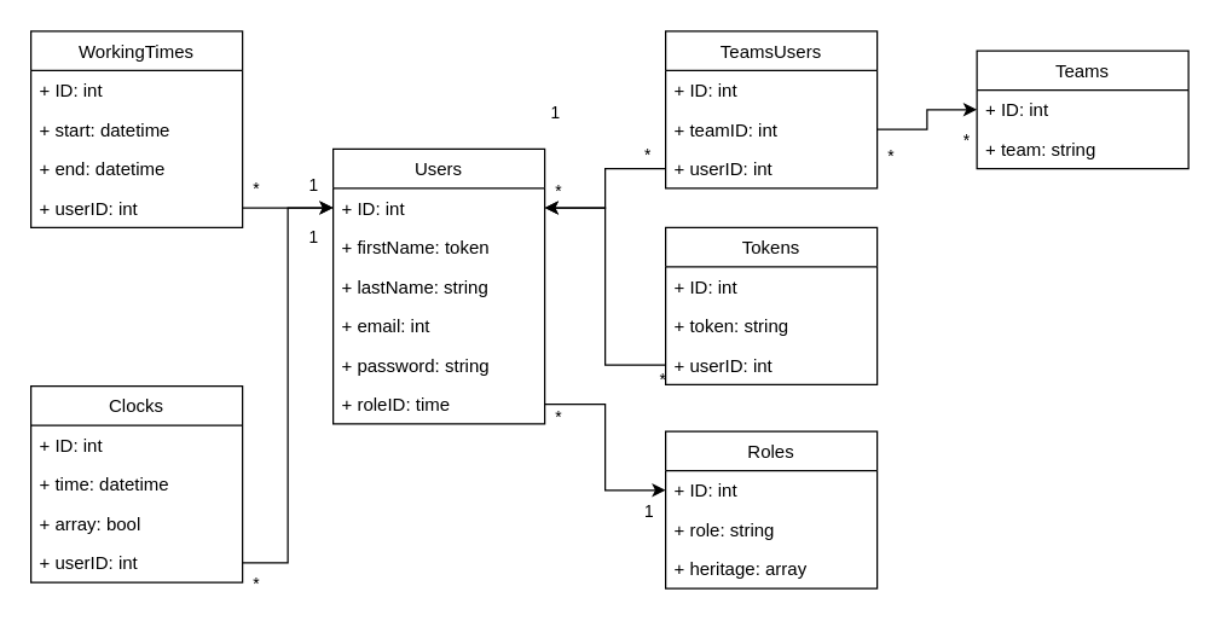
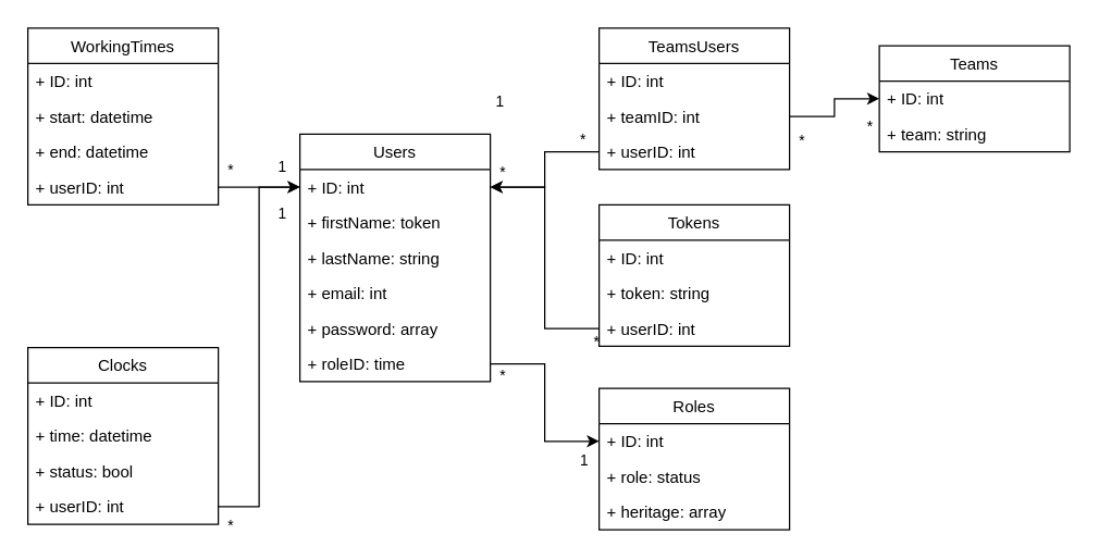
  <mxCell id="0" />
  <mxCell id="1" parent="0" />
  <mxCell id="2" style="edgeStyle=orthogonalEdgeStyle;rounded=0;orthogonalLoop=1;jettySize=auto;html=1;" parent="1" source="21" target="23" edge="1"><mxGeometry relative="1" as="geometry" /></mxCell>
  <mxCell id="3" value="*" style="edgeLabel;html=1;align=center;verticalAlign=middle;resizable=0;points=[];" parent="2" vertex="1" connectable="0"><mxGeometry x="-0.256" y="-1" relative="1" as="geometry"><mxPoint x="-14" y="-14" as="offset" /></mxGeometry></mxCell>
  <mxCell id="4" value="1" style="edgeLabel;html=1;align=center;verticalAlign=middle;resizable=0;points=[];" parent="2" vertex="1" connectable="0"><mxGeometry x="-0.283" relative="1" as="geometry"><mxPoint x="24.5" y="-16" as="offset" /></mxGeometry></mxCell>
  <mxCell id="5" style="edgeStyle=orthogonalEdgeStyle;rounded=0;orthogonalLoop=1;jettySize=auto;html=1;" parent="1" source="40" target="23" edge="1"><mxGeometry relative="1" as="geometry" /></mxCell>
  <mxCell id="6" value="*" style="edgeLabel;html=1;align=center;verticalAlign=middle;resizable=0;points=[];" parent="5" vertex="1" connectable="0"><mxGeometry x="-0.954" y="-2" relative="1" as="geometry"><mxPoint x="1" y="11" as="offset" /></mxGeometry></mxCell>
  <mxCell id="7" value="1" style="edgeLabel;html=1;align=center;verticalAlign=middle;resizable=0;points=[];" parent="5" vertex="1" connectable="0"><mxGeometry x="0.366" relative="1" as="geometry"><mxPoint x="16" y="-45" as="offset" /></mxGeometry></mxCell>
  <mxCell id="8" style="edgeStyle=orthogonalEdgeStyle;rounded=0;orthogonalLoop=1;jettySize=auto;html=1;" parent="1" source="31" target="34" edge="1"><mxGeometry relative="1" as="geometry" /></mxCell>
  <mxCell id="9" value="*" style="edgeLabel;html=1;align=center;verticalAlign=middle;resizable=0;points=[];" parent="8" vertex="1" connectable="0"><mxGeometry x="-0.242" relative="1" as="geometry"><mxPoint x="-22" y="17" as="offset" /></mxGeometry></mxCell>
  <mxCell id="10" value="*" style="edgeLabel;html=1;align=center;verticalAlign=middle;resizable=0;points=[];" parent="8" vertex="1" connectable="0"><mxGeometry x="0.388" y="1" relative="1" as="geometry"><mxPoint x="16.33" y="21" as="offset" /></mxGeometry></mxCell>
  <mxCell id="11" style="edgeStyle=orthogonalEdgeStyle;rounded=0;orthogonalLoop=1;jettySize=auto;html=1;" parent="1" source="32" target="23" edge="1"><mxGeometry relative="1" as="geometry" /></mxCell>
  <mxCell id="12" value="*" style="edgeLabel;html=1;align=center;verticalAlign=middle;resizable=0;points=[];" parent="11" vertex="1" connectable="0"><mxGeometry x="0.674" y="1" relative="1" as="geometry"><mxPoint x="-9" y="-13" as="offset" /></mxGeometry></mxCell>
  <mxCell id="13" value="*" style="edgeLabel;html=1;align=center;verticalAlign=middle;resizable=0;points=[];" parent="11" vertex="1" connectable="0"><mxGeometry x="-0.63" y="1" relative="1" as="geometry"><mxPoint x="7.33" y="-11" as="offset" /></mxGeometry></mxCell>
  <mxCell id="14" style="edgeStyle=orthogonalEdgeStyle;rounded=0;jumpStyle=arc;orthogonalLoop=1;jettySize=auto;html=1;" parent="1" source="48" target="23" edge="1"><mxGeometry relative="1" as="geometry" /></mxCell>
  <mxCell id="15" value="1" style="edgeLabel;html=1;align=center;verticalAlign=middle;resizable=0;points=[];" parent="14" vertex="1" connectable="0"><mxGeometry x="-0.397" y="-2" relative="1" as="geometry"><mxPoint x="-36" y="-153" as="offset" /></mxGeometry></mxCell>
  <mxCell id="16" value="*" style="edgeLabel;html=1;align=center;verticalAlign=middle;resizable=0;points=[];" parent="14" vertex="1" connectable="0"><mxGeometry x="-0.754" y="-22" relative="1" as="geometry"><mxPoint x="20" y="31" as="offset" /></mxGeometry></mxCell>
  <mxCell id="17" value="WorkingTimes" style="swimlane;fontStyle=0;childLayout=stackLayout;horizontal=1;startSize=26;fillColor=none;horizontalStack=0;resizeParent=1;resizeParentMax=0;resizeLast=0;collapsible=1;marginBottom=0;" parent="1" vertex="1"><mxGeometry x="20" y="20" width="140" height="130" as="geometry" /></mxCell>
  <mxCell id="18" value="+ ID: int" style="text;strokeColor=none;fillColor=none;align=left;verticalAlign=top;spacingLeft=4;spacingRight=4;overflow=hidden;rotatable=0;points=[[0,0.5],[1,0.5]];portConstraint=eastwest;" parent="17" vertex="1"><mxGeometry y="26" width="140" height="26" as="geometry" /></mxCell>
  <mxCell id="19" value="+ start: datetime" style="text;strokeColor=none;fillColor=none;align=left;verticalAlign=top;spacingLeft=4;spacingRight=4;overflow=hidden;rotatable=0;points=[[0,0.5],[1,0.5]];portConstraint=eastwest;" parent="17" vertex="1"><mxGeometry y="52" width="140" height="26" as="geometry" /></mxCell>
  <mxCell id="20" value="+ end: datetime" style="text;strokeColor=none;fillColor=none;align=left;verticalAlign=top;spacingLeft=4;spacingRight=4;overflow=hidden;rotatable=0;points=[[0,0.5],[1,0.5]];portConstraint=eastwest;" parent="17" vertex="1"><mxGeometry y="78" width="140" height="26" as="geometry" /></mxCell>
  <mxCell id="21" value="+ userID: int" style="text;strokeColor=none;fillColor=none;align=left;verticalAlign=top;spacingLeft=4;spacingRight=4;overflow=hidden;rotatable=0;points=[[0,0.5],[1,0.5]];portConstraint=eastwest;" parent="17" vertex="1"><mxGeometry y="104" width="140" height="26" as="geometry" /></mxCell>
  <mxCell id="22" value="Users" style="swimlane;fontStyle=0;childLayout=stackLayout;horizontal=1;startSize=26;fillColor=none;horizontalStack=0;resizeParent=1;resizeParentMax=0;resizeLast=0;collapsible=1;marginBottom=0;" parent="1" vertex="1"><mxGeometry x="220" y="98" width="140" height="182" as="geometry" /></mxCell>
  <mxCell id="23" value="+ ID: int" style="text;strokeColor=none;fillColor=none;align=left;verticalAlign=top;spacingLeft=4;spacingRight=4;overflow=hidden;rotatable=0;points=[[0,0.5],[1,0.5]];portConstraint=eastwest;" parent="22" vertex="1"><mxGeometry y="26" width="140" height="26" as="geometry" /></mxCell>
  <mxCell id="24" value="+ firstName: token" style="text;strokeColor=none;fillColor=none;align=left;verticalAlign=top;spacingLeft=4;spacingRight=4;overflow=hidden;rotatable=0;points=[[0,0.5],[1,0.5]];portConstraint=eastwest;" parent="22" vertex="1"><mxGeometry y="52" width="140" height="26" as="geometry" /></mxCell>
  <mxCell id="25" value="+ lastName: string" style="text;strokeColor=none;fillColor=none;align=left;verticalAlign=top;spacingLeft=4;spacingRight=4;overflow=hidden;rotatable=0;points=[[0,0.5],[1,0.5]];portConstraint=eastwest;" parent="22" vertex="1"><mxGeometry y="78" width="140" height="26" as="geometry" /></mxCell>
  <mxCell id="26" value="+ email: int" style="text;strokeColor=none;fillColor=none;align=left;verticalAlign=top;spacingLeft=4;spacingRight=4;overflow=hidden;rotatable=0;points=[[0,0.5],[1,0.5]];portConstraint=eastwest;" parent="22" vertex="1"><mxGeometry y="104" width="140" height="26" as="geometry" /></mxCell>
- <mxCell id="27" value="+ password: string" style="text;strokeColor=none;fillColor=none;align=left;verticalAlign=top;spacingLeft=4;spacingRight=4;overflow=hidden;rotatable=0;points=[[0,0.5],[1,0.5]];portConstraint=eastwest;" parent="22" vertex="1"><mxGeometry y="130" width="140" height="26" as="geometry" /></mxCell>
+ <mxCell id="27" value="+ password: array" style="text;strokeColor=none;fillColor=none;align=left;verticalAlign=top;spacingLeft=4;spacingRight=4;overflow=hidden;rotatable=0;points=[[0,0.5],[1,0.5]];portConstraint=eastwest;" parent="22" vertex="1"><mxGeometry y="130" width="140" height="26" as="geometry" /></mxCell>
  <mxCell id="28" value="+ roleID: time" style="text;strokeColor=none;fillColor=none;align=left;verticalAlign=top;spacingLeft=4;spacingRight=4;overflow=hidden;rotatable=0;points=[[0,0.5],[1,0.5]];portConstraint=eastwest;" parent="22" vertex="1"><mxGeometry y="156" width="140" height="26" as="geometry" /></mxCell>
  <mxCell id="29" value="TeamsUsers" style="swimlane;fontStyle=0;childLayout=stackLayout;horizontal=1;startSize=26;fillColor=none;horizontalStack=0;resizeParent=1;resizeParentMax=0;resizeLast=0;collapsible=1;marginBottom=0;" parent="1" vertex="1"><mxGeometry x="440" y="20" width="140" height="104" as="geometry" /></mxCell>
  <mxCell id="30" value="+ ID: int" style="text;strokeColor=none;fillColor=none;align=left;verticalAlign=top;spacingLeft=4;spacingRight=4;overflow=hidden;rotatable=0;points=[[0,0.5],[1,0.5]];portConstraint=eastwest;" parent="29" vertex="1"><mxGeometry y="26" width="140" height="26" as="geometry" /></mxCell>
  <mxCell id="31" value="+ teamID: int" style="text;strokeColor=none;fillColor=none;align=left;verticalAlign=top;spacingLeft=4;spacingRight=4;overflow=hidden;rotatable=0;points=[[0,0.5],[1,0.5]];portConstraint=eastwest;" parent="29" vertex="1"><mxGeometry y="52" width="140" height="26" as="geometry" /></mxCell>
  <mxCell id="32" value="+ userID: int" style="text;strokeColor=none;fillColor=none;align=left;verticalAlign=top;spacingLeft=4;spacingRight=4;overflow=hidden;rotatable=0;points=[[0,0.5],[1,0.5]];portConstraint=eastwest;" parent="29" vertex="1"><mxGeometry y="78" width="140" height="26" as="geometry" /></mxCell>
  <mxCell id="33" value="Teams" style="swimlane;fontStyle=0;childLayout=stackLayout;horizontal=1;startSize=26;fillColor=none;horizontalStack=0;resizeParent=1;resizeParentMax=0;resizeLast=0;collapsible=1;marginBottom=0;" parent="1" vertex="1"><mxGeometry x="646" y="33" width="140" height="78" as="geometry" /></mxCell>
  <mxCell id="34" value="+ ID: int" style="text;strokeColor=none;fillColor=none;align=left;verticalAlign=top;spacingLeft=4;spacingRight=4;overflow=hidden;rotatable=0;points=[[0,0.5],[1,0.5]];portConstraint=eastwest;" parent="33" vertex="1"><mxGeometry y="26" width="140" height="26" as="geometry" /></mxCell>
  <mxCell id="35" value="+ team: string" style="text;strokeColor=none;fillColor=none;align=left;verticalAlign=top;spacingLeft=4;spacingRight=4;overflow=hidden;rotatable=0;points=[[0,0.5],[1,0.5]];portConstraint=eastwest;" parent="33" vertex="1"><mxGeometry y="52" width="140" height="26" as="geometry" /></mxCell>
  <mxCell id="36" value="Clocks" style="swimlane;fontStyle=0;childLayout=stackLayout;horizontal=1;startSize=26;fillColor=none;horizontalStack=0;resizeParent=1;resizeParentMax=0;resizeLast=0;collapsible=1;marginBottom=0;" parent="1" vertex="1"><mxGeometry x="20" y="255" width="140" height="130" as="geometry" /></mxCell>
  <mxCell id="37" value="+ ID: int" style="text;strokeColor=none;fillColor=none;align=left;verticalAlign=top;spacingLeft=4;spacingRight=4;overflow=hidden;rotatable=0;points=[[0,0.5],[1,0.5]];portConstraint=eastwest;" parent="36" vertex="1"><mxGeometry y="26" width="140" height="26" as="geometry" /></mxCell>
  <mxCell id="38" value="+ time: datetime" style="text;strokeColor=none;fillColor=none;align=left;verticalAlign=top;spacingLeft=4;spacingRight=4;overflow=hidden;rotatable=0;points=[[0,0.5],[1,0.5]];portConstraint=eastwest;" parent="36" vertex="1"><mxGeometry y="52" width="140" height="26" as="geometry" /></mxCell>
- <mxCell id="39" value="+ array: bool" style="text;strokeColor=none;fillColor=none;align=left;verticalAlign=top;spacingLeft=4;spacingRight=4;overflow=hidden;rotatable=0;points=[[0,0.5],[1,0.5]];portConstraint=eastwest;" parent="36" vertex="1"><mxGeometry y="78" width="140" height="26" as="geometry" /></mxCell>
+ <mxCell id="39" value="+ status: bool" style="text;strokeColor=none;fillColor=none;align=left;verticalAlign=top;spacingLeft=4;spacingRight=4;overflow=hidden;rotatable=0;points=[[0,0.5],[1,0.5]];portConstraint=eastwest;" parent="36" vertex="1"><mxGeometry y="78" width="140" height="26" as="geometry" /></mxCell>
  <mxCell id="40" value="+ userID: int" style="text;strokeColor=none;fillColor=none;align=left;verticalAlign=top;spacingLeft=4;spacingRight=4;overflow=hidden;rotatable=0;points=[[0,0.5],[1,0.5]];portConstraint=eastwest;" parent="36" vertex="1"><mxGeometry y="104" width="140" height="26" as="geometry" /></mxCell>
  <mxCell id="41" value="Roles" style="swimlane;fontStyle=0;childLayout=stackLayout;horizontal=1;startSize=26;fillColor=none;horizontalStack=0;resizeParent=1;resizeParentMax=0;resizeLast=0;collapsible=1;marginBottom=0;" vertex="1" parent="1"><mxGeometry x="440" y="285" width="140" height="104" as="geometry" /></mxCell>
  <mxCell id="42" value="+ ID: int" style="text;strokeColor=none;fillColor=none;align=left;verticalAlign=top;spacingLeft=4;spacingRight=4;overflow=hidden;rotatable=0;points=[[0,0.5],[1,0.5]];portConstraint=eastwest;" vertex="1" parent="41"><mxGeometry y="26" width="140" height="26" as="geometry" /></mxCell>
- <mxCell id="43" value="+ role: string" style="text;strokeColor=none;fillColor=none;align=left;verticalAlign=top;spacingLeft=4;spacingRight=4;overflow=hidden;rotatable=0;points=[[0,0.5],[1,0.5]];portConstraint=eastwest;" vertex="1" parent="41"><mxGeometry y="52" width="140" height="26" as="geometry" /></mxCell>
+ <mxCell id="43" value="+ role: status" style="text;strokeColor=none;fillColor=none;align=left;verticalAlign=top;spacingLeft=4;spacingRight=4;overflow=hidden;rotatable=0;points=[[0,0.5],[1,0.5]];portConstraint=eastwest;" vertex="1" parent="41"><mxGeometry y="52" width="140" height="26" as="geometry" /></mxCell>
  <mxCell id="44" value="+ heritage: array" style="text;strokeColor=none;fillColor=none;align=left;verticalAlign=top;spacingLeft=4;spacingRight=4;overflow=hidden;rotatable=0;points=[[0,0.5],[1,0.5]];portConstraint=eastwest;" vertex="1" parent="41"><mxGeometry y="78" width="140" height="26" as="geometry" /></mxCell>
  <mxCell id="45" value="Tokens" style="swimlane;fontStyle=0;childLayout=stackLayout;horizontal=1;startSize=26;fillColor=none;horizontalStack=0;resizeParent=1;resizeParentMax=0;resizeLast=0;collapsible=1;marginBottom=0;" parent="1" vertex="1"><mxGeometry x="440" y="150" width="140" height="104" as="geometry" /></mxCell>
  <mxCell id="46" value="+ ID: int" style="text;strokeColor=none;fillColor=none;align=left;verticalAlign=top;spacingLeft=4;spacingRight=4;overflow=hidden;rotatable=0;points=[[0,0.5],[1,0.5]];portConstraint=eastwest;" parent="45" vertex="1"><mxGeometry y="26" width="140" height="26" as="geometry" /></mxCell>
  <mxCell id="47" value="+ token: string" style="text;strokeColor=none;fillColor=none;align=left;verticalAlign=top;spacingLeft=4;spacingRight=4;overflow=hidden;rotatable=0;points=[[0,0.5],[1,0.5]];portConstraint=eastwest;" parent="45" vertex="1"><mxGeometry y="52" width="140" height="26" as="geometry" /></mxCell>
  <mxCell id="48" value="+ userID: int" style="text;strokeColor=none;fillColor=none;align=left;verticalAlign=top;spacingLeft=4;spacingRight=4;overflow=hidden;rotatable=0;points=[[0,0.5],[1,0.5]];portConstraint=eastwest;" parent="45" vertex="1"><mxGeometry y="78" width="140" height="26" as="geometry" /></mxCell>
  <mxCell id="49" style="edgeStyle=orthogonalEdgeStyle;rounded=0;orthogonalLoop=1;jettySize=auto;html=1;" edge="1" parent="1" source="28" target="42"><mxGeometry relative="1" as="geometry" /></mxCell>
  <mxCell id="50" value="1" style="edgeLabel;html=1;align=center;verticalAlign=middle;resizable=0;points=[];" vertex="1" connectable="0" parent="49"><mxGeometry x="0.562" y="-2" relative="1" as="geometry"><mxPoint x="18" y="11" as="offset" /></mxGeometry></mxCell>
  <mxCell id="51" value="*" style="edgeLabel;html=1;align=center;verticalAlign=middle;resizable=0;points=[];" vertex="1" connectable="0" parent="49"><mxGeometry x="-0.431" y="2" relative="1" as="geometry"><mxPoint x="-31" y="10" as="offset" /></mxGeometry></mxCell>
